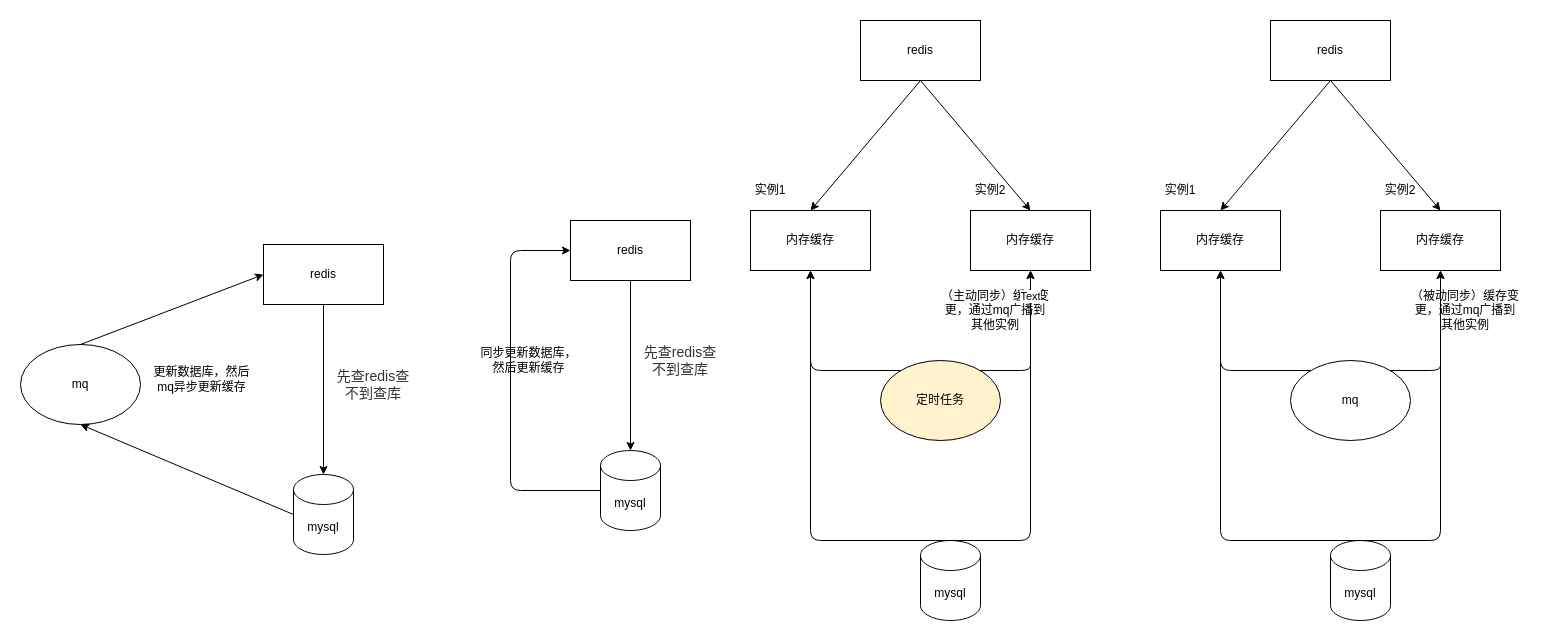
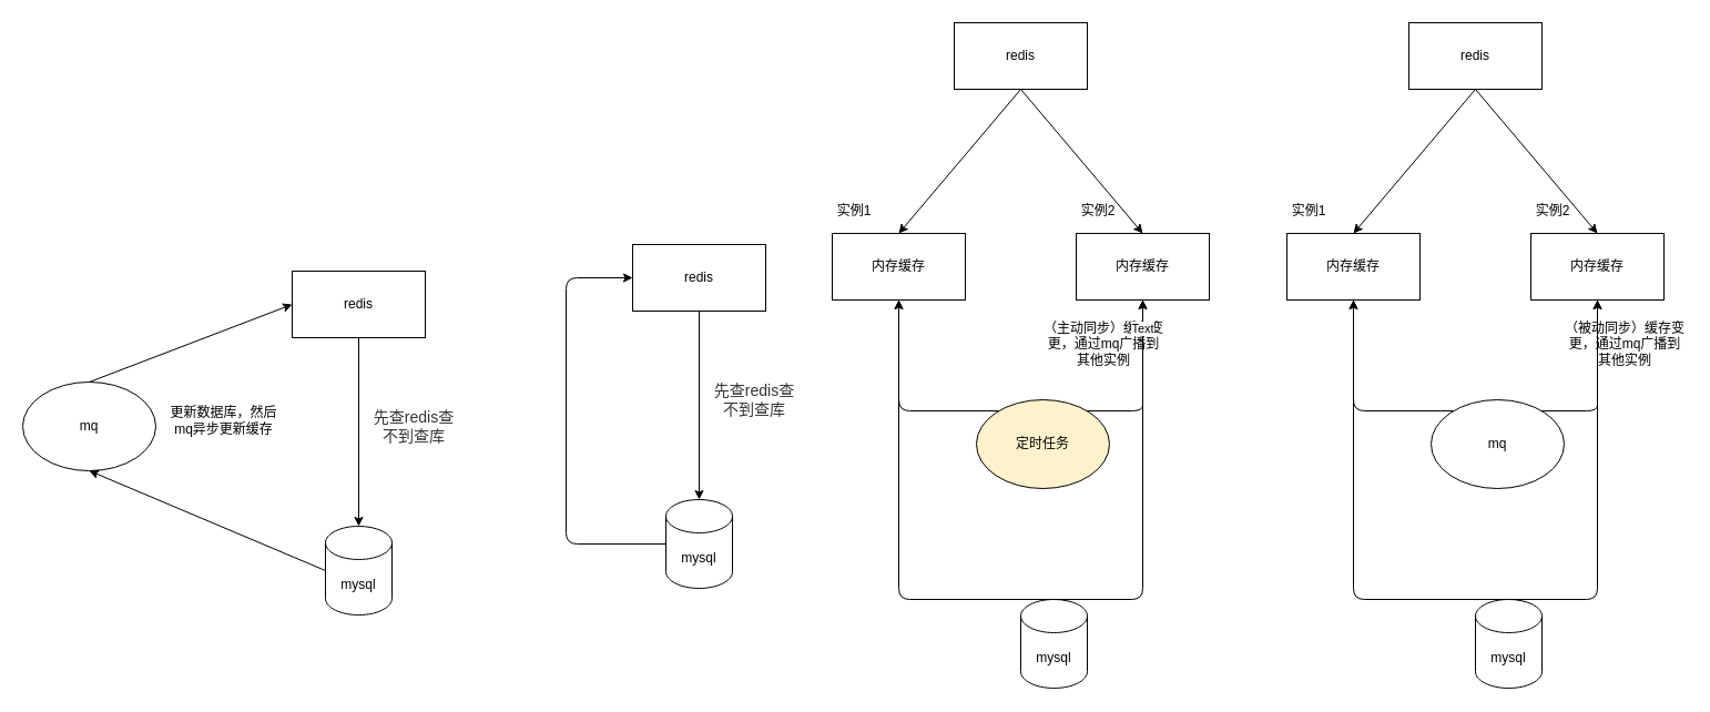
  <mxCell id="0" />
  <mxCell id="1" parent="0" />
  <mxCell id="2" value="内存缓存" style="rounded=0;whiteSpace=wrap;html=1;" vertex="1" parent="1"><mxGeometry x="1380" y="210" width="120" height="60" as="geometry" /></mxCell>
  <mxCell id="3" value="mq" style="ellipse;whiteSpace=wrap;html=1;" vertex="1" parent="1"><mxGeometry x="1290" y="360" width="120" height="80" as="geometry" /></mxCell>
  <mxCell id="4" value="内存缓存" style="rounded=0;whiteSpace=wrap;html=1;" vertex="1" parent="1"><mxGeometry x="1160" y="210" width="120" height="60" as="geometry" /></mxCell>
  <mxCell id="5" value="" style="endArrow=classic;html=1;entryX=0.5;entryY=1;entryDx=0;entryDy=0;" edge="1" parent="1" target="4"><mxGeometry width="50" height="50" relative="1" as="geometry"><mxPoint x="1310" y="370" as="sourcePoint" /><mxPoint x="1360" y="320" as="targetPoint" /><Array as="points"><mxPoint x="1220" y="370" /></Array></mxGeometry></mxCell>
  <mxCell id="6" value="" style="endArrow=classic;html=1;entryX=0.5;entryY=1;entryDx=0;entryDy=0;exitX=0.833;exitY=0.125;exitDx=0;exitDy=0;exitPerimeter=0;" edge="1" parent="1" source="3" target="2"><mxGeometry width="50" height="50" relative="1" as="geometry"><mxPoint x="1390" y="373" as="sourcePoint" /><mxPoint x="1500" y="300" as="targetPoint" /><Array as="points"><mxPoint x="1440" y="370" /><mxPoint x="1440" y="360" /></Array></mxGeometry></mxCell>
  <mxCell id="7" value="（被动同步）缓存变更，通过mq广播到其他实例" style="text;html=1;strokeColor=none;fillColor=none;align=center;verticalAlign=middle;whiteSpace=wrap;rounded=0;" vertex="1" parent="1"><mxGeometry x="1410" y="300" width="110" height="20" as="geometry" /></mxCell>
  <mxCell id="8" value="mysql" style="shape=cylinder3;whiteSpace=wrap;html=1;boundedLbl=1;backgroundOutline=1;size=15;" vertex="1" parent="1"><mxGeometry x="1330" y="540" width="60" height="80" as="geometry" /></mxCell>
  <mxCell id="9" value="" style="endArrow=classic;html=1;exitX=0.5;exitY=0;exitDx=0;exitDy=0;exitPerimeter=0;" edge="1" parent="1" source="8"><mxGeometry width="50" height="50" relative="1" as="geometry"><mxPoint x="1370" y="490" as="sourcePoint" /><mxPoint x="1440" y="270" as="targetPoint" /><Array as="points"><mxPoint x="1440" y="540" /></Array></mxGeometry></mxCell>
  <mxCell id="10" value="" style="endArrow=classic;html=1;entryX=0.5;entryY=1;entryDx=0;entryDy=0;" edge="1" parent="1" target="4"><mxGeometry width="50" height="50" relative="1" as="geometry"><mxPoint x="1360" y="540" as="sourcePoint" /><mxPoint x="1200" y="370" as="targetPoint" /><Array as="points"><mxPoint x="1220" y="540" /></Array></mxGeometry></mxCell>
  <mxCell id="11" value="实例1" style="text;html=1;strokeColor=none;fillColor=none;align=center;verticalAlign=middle;whiteSpace=wrap;rounded=0;" vertex="1" parent="1"><mxGeometry x="1160" y="180" width="40" height="20" as="geometry" /></mxCell>
  <mxCell id="12" value="实例2" style="text;html=1;strokeColor=none;fillColor=none;align=center;verticalAlign=middle;whiteSpace=wrap;rounded=0;" vertex="1" parent="1"><mxGeometry x="1380" y="180" width="40" height="20" as="geometry" /></mxCell>
  <mxCell id="13" value="redis" style="rounded=0;whiteSpace=wrap;html=1;" vertex="1" parent="1"><mxGeometry x="570" y="220" width="120" height="60" as="geometry" /></mxCell>
  <mxCell id="14" value="mysql" style="shape=cylinder3;whiteSpace=wrap;html=1;boundedLbl=1;backgroundOutline=1;size=15;" vertex="1" parent="1"><mxGeometry x="600" y="450" width="60" height="80" as="geometry" /></mxCell>
  <mxCell id="15" value="" style="endArrow=classic;html=1;exitX=0.5;exitY=1;exitDx=0;exitDy=0;" edge="1" parent="1" source="13" target="14"><mxGeometry width="50" height="50" relative="1" as="geometry"><mxPoint x="720" y="380" as="sourcePoint" /><mxPoint x="770" y="330" as="targetPoint" /></mxGeometry></mxCell>
  <mxCell id="16" value="&lt;span style=&quot;color: rgb(51 , 51 , 51) ; font-family: &amp;#34;helvetica neue&amp;#34; , &amp;#34;helvetica&amp;#34; , &amp;#34;pingfang sc&amp;#34; , &amp;#34;tahoma&amp;#34; , &amp;#34;arial&amp;#34; , sans-serif , ; font-size: 14px ; background-color: rgb(255 , 255 , 255)&quot;&gt;先查redis查不到查库&lt;/span&gt;" style="text;html=1;strokeColor=none;fillColor=none;align=center;verticalAlign=middle;whiteSpace=wrap;rounded=0;" vertex="1" parent="1"><mxGeometry x="640" y="350" width="80" height="20" as="geometry" /></mxCell>
- <mxCell id="17" value="同步更新数据库，然后更新缓存" style="text;html=1;strokeColor=none;fillColor=none;align=center;verticalAlign=middle;whiteSpace=wrap;rounded=0;" vertex="1" parent="1"><mxGeometry x="477" y="350" width="103" height="20" as="geometry" /></mxCell>
  <mxCell id="18" value="redis" style="rounded=0;whiteSpace=wrap;html=1;" vertex="1" parent="1"><mxGeometry x="263" y="244" width="120" height="60" as="geometry" /></mxCell>
  <mxCell id="19" value="mysql" style="shape=cylinder3;whiteSpace=wrap;html=1;boundedLbl=1;backgroundOutline=1;size=15;" vertex="1" parent="1"><mxGeometry x="293" y="474" width="60" height="80" as="geometry" /></mxCell>
  <mxCell id="20" value="" style="endArrow=classic;html=1;exitX=0.5;exitY=1;exitDx=0;exitDy=0;" edge="1" parent="1" source="18" target="19"><mxGeometry width="50" height="50" relative="1" as="geometry"><mxPoint x="413" y="404" as="sourcePoint" /><mxPoint x="463" y="354" as="targetPoint" /></mxGeometry></mxCell>
  <mxCell id="21" value="&lt;span style=&quot;color: rgb(51 , 51 , 51) ; font-family: &amp;#34;helvetica neue&amp;#34; , &amp;#34;helvetica&amp;#34; , &amp;#34;pingfang sc&amp;#34; , &amp;#34;tahoma&amp;#34; , &amp;#34;arial&amp;#34; , sans-serif , ; font-size: 14px ; background-color: rgb(255 , 255 , 255)&quot;&gt;先查redis查不到查库&lt;/span&gt;" style="text;html=1;strokeColor=none;fillColor=none;align=center;verticalAlign=middle;whiteSpace=wrap;rounded=0;" vertex="1" parent="1"><mxGeometry x="333" y="374" width="80" height="20" as="geometry" /></mxCell>
  <mxCell id="22" value="更新数据库，然后mq异步更新缓存&lt;br&gt;" style="text;html=1;strokeColor=none;fillColor=none;align=center;verticalAlign=middle;whiteSpace=wrap;rounded=0;" vertex="1" parent="1"><mxGeometry x="150" y="369" width="103" height="20" as="geometry" /></mxCell>
  <mxCell id="23" value="mq" style="ellipse;whiteSpace=wrap;html=1;" vertex="1" parent="1"><mxGeometry x="20" y="344" width="120" height="80" as="geometry" /></mxCell>
  <mxCell id="24" value="" style="endArrow=classic;html=1;exitX=0;exitY=0.5;exitDx=0;exitDy=0;exitPerimeter=0;entryX=0.5;entryY=1;entryDx=0;entryDy=0;" edge="1" parent="1" source="19" target="23"><mxGeometry width="50" height="50" relative="1" as="geometry"><mxPoint x="30" y="324" as="sourcePoint" /><mxPoint x="80" y="274" as="targetPoint" /></mxGeometry></mxCell>
  <mxCell id="25" value="" style="endArrow=classic;html=1;exitX=0.5;exitY=0;exitDx=0;exitDy=0;entryX=0;entryY=0.5;entryDx=0;entryDy=0;" edge="1" parent="1" source="23" target="18"><mxGeometry width="50" height="50" relative="1" as="geometry"><mxPoint x="140" y="304" as="sourcePoint" /><mxPoint x="190" y="254" as="targetPoint" /></mxGeometry></mxCell>
  <mxCell id="26" value="" style="endArrow=classic;html=1;exitX=0;exitY=0.5;exitDx=0;exitDy=0;exitPerimeter=0;entryX=0;entryY=0.5;entryDx=0;entryDy=0;" edge="1" parent="1" source="14" target="13"><mxGeometry width="50" height="50" relative="1" as="geometry"><mxPoint x="570" y="480" as="sourcePoint" /><mxPoint x="620" y="430" as="targetPoint" /><Array as="points"><mxPoint x="510" y="490" /><mxPoint x="510" y="250" /></Array></mxGeometry></mxCell>
  <mxCell id="27" value="redis" style="rounded=0;whiteSpace=wrap;html=1;" vertex="1" parent="1"><mxGeometry x="1270" y="20" width="120" height="60" as="geometry" /></mxCell>
  <mxCell id="28" value="" style="endArrow=classic;html=1;exitX=0.5;exitY=1;exitDx=0;exitDy=0;entryX=0.5;entryY=0;entryDx=0;entryDy=0;" edge="1" parent="1" source="27" target="4"><mxGeometry width="50" height="50" relative="1" as="geometry"><mxPoint x="1340" y="140" as="sourcePoint" /><mxPoint x="1390" y="90" as="targetPoint" /></mxGeometry></mxCell>
  <mxCell id="29" value="" style="endArrow=classic;html=1;exitX=0.5;exitY=1;exitDx=0;exitDy=0;entryX=0.5;entryY=0;entryDx=0;entryDy=0;" edge="1" parent="1" source="27" target="2"><mxGeometry width="50" height="50" relative="1" as="geometry"><mxPoint x="1470" y="160" as="sourcePoint" /><mxPoint x="1520" y="110" as="targetPoint" /></mxGeometry></mxCell>
  <mxCell id="30" value="内存缓存" style="rounded=0;whiteSpace=wrap;html=1;" vertex="1" parent="1"><mxGeometry x="970" y="210" width="120" height="60" as="geometry" /></mxCell>
  <mxCell id="31" value="定时任务" style="ellipse;whiteSpace=wrap;html=1;fillColor=#fff2cc;" vertex="1" parent="1"><mxGeometry x="880" y="360" width="120" height="80" as="geometry" /></mxCell>
  <mxCell id="32" value="内存缓存" style="rounded=0;whiteSpace=wrap;html=1;" vertex="1" parent="1"><mxGeometry x="750" y="210" width="120" height="60" as="geometry" /></mxCell>
  <mxCell id="33" value="" style="endArrow=classic;html=1;entryX=0.5;entryY=1;entryDx=0;entryDy=0;" edge="1" parent="1" target="32"><mxGeometry width="50" height="50" relative="1" as="geometry"><mxPoint x="900" y="370" as="sourcePoint" /><mxPoint x="950" y="320" as="targetPoint" /><Array as="points"><mxPoint x="810" y="370" /></Array></mxGeometry></mxCell>
  <mxCell id="34" value="" style="endArrow=classic;html=1;entryX=0.5;entryY=1;entryDx=0;entryDy=0;exitX=0.833;exitY=0.125;exitDx=0;exitDy=0;exitPerimeter=0;" edge="1" parent="1" source="31" target="30"><mxGeometry width="50" height="50" relative="1" as="geometry"><mxPoint x="980" y="373" as="sourcePoint" /><mxPoint x="1090" y="300" as="targetPoint" /><Array as="points"><mxPoint x="1030" y="370" /><mxPoint x="1030" y="360" /></Array></mxGeometry></mxCell>
  <mxCell id="35" value="（主动同步）缓存变更，通过mq广播到其他实例" style="text;html=1;strokeColor=none;fillColor=none;align=center;verticalAlign=middle;whiteSpace=wrap;rounded=0;" vertex="1" parent="1"><mxGeometry x="940" y="300" width="110" height="20" as="geometry" /></mxCell>
  <mxCell id="36" value="mysql" style="shape=cylinder3;whiteSpace=wrap;html=1;boundedLbl=1;backgroundOutline=1;size=15;" vertex="1" parent="1"><mxGeometry x="920" y="540" width="60" height="80" as="geometry" /></mxCell>
  <mxCell id="37" value="" style="endArrow=classic;html=1;exitX=0.5;exitY=0;exitDx=0;exitDy=0;exitPerimeter=0;" edge="1" parent="1" source="36"><mxGeometry width="50" height="50" relative="1" as="geometry"><mxPoint x="960" y="490" as="sourcePoint" /><mxPoint x="1030" y="270" as="targetPoint" /><Array as="points"><mxPoint x="1030" y="540" /></Array></mxGeometry></mxCell>
  <mxCell id="38" value="Text" style="edgeLabel;html=1;align=center;verticalAlign=middle;resizable=0;points=[];" vertex="1" connectable="0" parent="37"><mxGeometry x="0.857" y="1" relative="1" as="geometry"><mxPoint as="offset" /></mxGeometry></mxCell>
  <mxCell id="39" value="" style="endArrow=classic;html=1;entryX=0.5;entryY=1;entryDx=0;entryDy=0;" edge="1" parent="1" target="32"><mxGeometry width="50" height="50" relative="1" as="geometry"><mxPoint x="950" y="540" as="sourcePoint" /><mxPoint x="790" y="370" as="targetPoint" /><Array as="points"><mxPoint x="810" y="540" /></Array></mxGeometry></mxCell>
  <mxCell id="40" value="实例1" style="text;html=1;strokeColor=none;fillColor=none;align=center;verticalAlign=middle;whiteSpace=wrap;rounded=0;" vertex="1" parent="1"><mxGeometry x="750" y="180" width="40" height="20" as="geometry" /></mxCell>
  <mxCell id="41" value="实例2" style="text;html=1;strokeColor=none;fillColor=none;align=center;verticalAlign=middle;whiteSpace=wrap;rounded=0;" vertex="1" parent="1"><mxGeometry x="970" y="180" width="40" height="20" as="geometry" /></mxCell>
  <mxCell id="42" value="redis" style="rounded=0;whiteSpace=wrap;html=1;" vertex="1" parent="1"><mxGeometry x="860" y="20" width="120" height="60" as="geometry" /></mxCell>
  <mxCell id="43" value="" style="endArrow=classic;html=1;exitX=0.5;exitY=1;exitDx=0;exitDy=0;entryX=0.5;entryY=0;entryDx=0;entryDy=0;" edge="1" parent="1" source="42" target="32"><mxGeometry width="50" height="50" relative="1" as="geometry"><mxPoint x="930" y="140" as="sourcePoint" /><mxPoint x="980" y="90" as="targetPoint" /></mxGeometry></mxCell>
  <mxCell id="44" value="" style="endArrow=classic;html=1;exitX=0.5;exitY=1;exitDx=0;exitDy=0;entryX=0.5;entryY=0;entryDx=0;entryDy=0;" edge="1" parent="1" source="42" target="30"><mxGeometry width="50" height="50" relative="1" as="geometry"><mxPoint x="1060" y="160" as="sourcePoint" /><mxPoint x="1110" y="110" as="targetPoint" /></mxGeometry></mxCell>
